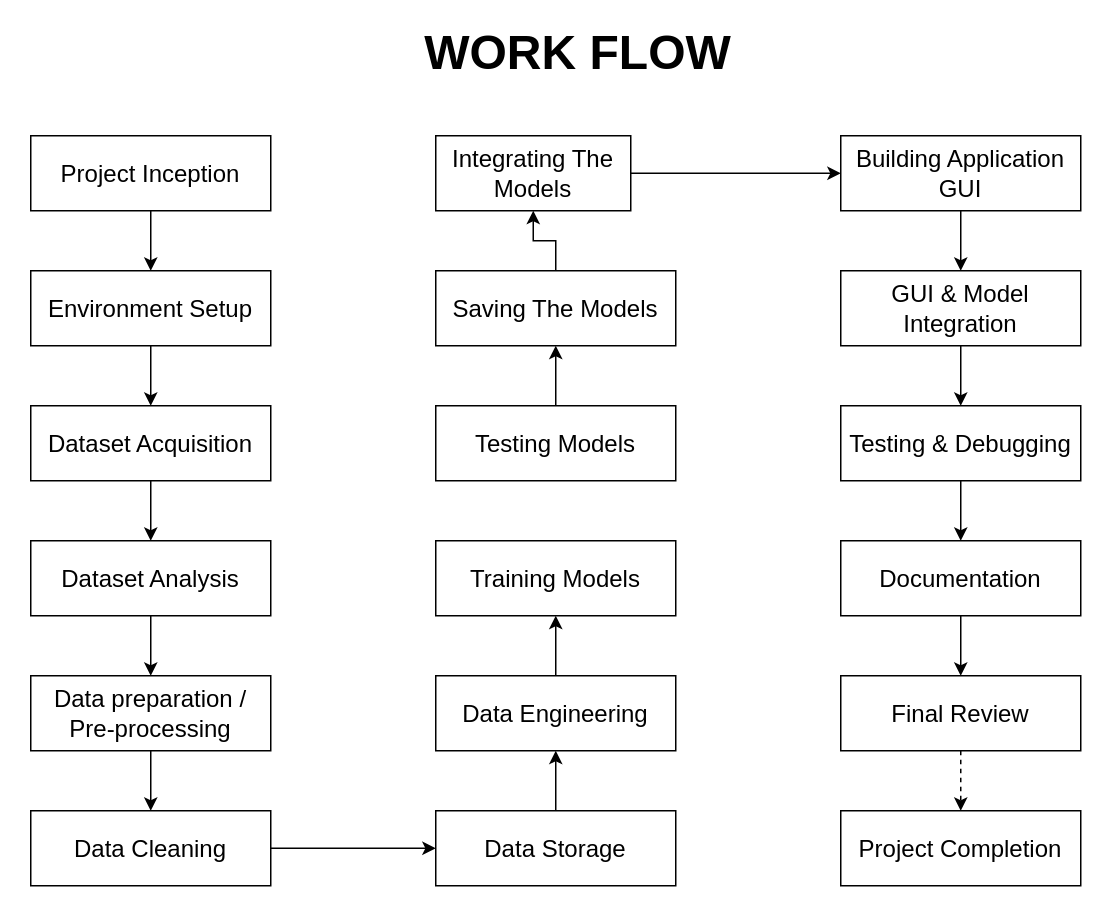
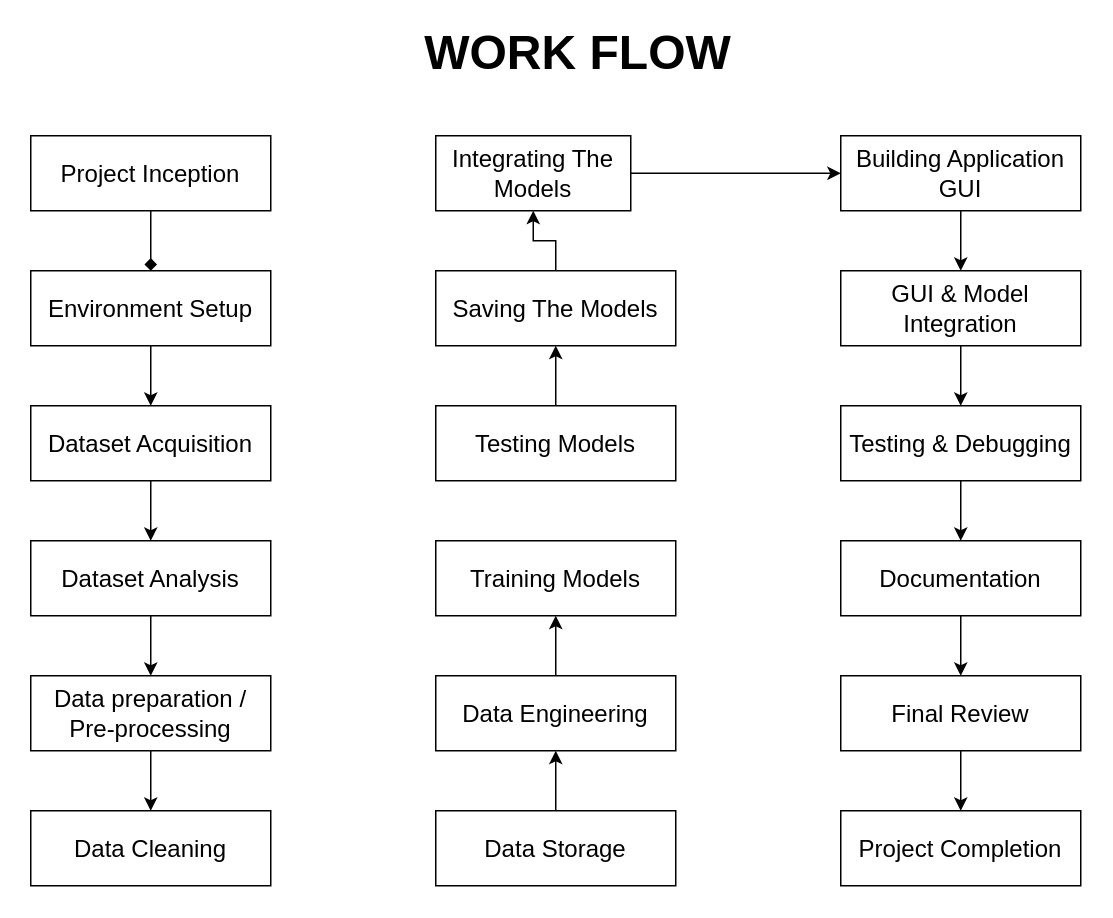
  <mxCell id="0" />
  <mxCell id="1" parent="0" />
- <mxCell id="2" value="" style="edgeStyle=orthogonalEdgeStyle;rounded=0;orthogonalLoop=1;jettySize=auto;html=1;" edge="1" parent="1" source="3" target="5"><mxGeometry relative="1" as="geometry" /></mxCell>
+ <mxCell id="2" value="" style="edgeStyle=orthogonalEdgeStyle;rounded=0;orthogonalLoop=1;jettySize=auto;html=1;endArrow=diamond;" edge="1" parent="1" source="3" target="5"><mxGeometry relative="1" as="geometry" /></mxCell>
  <mxCell id="3" value="&lt;font style=&quot;font-size: 16px;&quot;&gt;Project Inception&lt;/font&gt;" style="rounded=0;whiteSpace=wrap;html=1;" vertex="1" parent="1"><mxGeometry x="20" y="90" width="160" height="50" as="geometry" /></mxCell>
  <mxCell id="4" value="" style="edgeStyle=orthogonalEdgeStyle;rounded=0;orthogonalLoop=1;jettySize=auto;html=1;" edge="1" parent="1" source="5" target="9"><mxGeometry relative="1" as="geometry" /></mxCell>
  <mxCell id="5" value="&lt;font style=&quot;font-size: 16px;&quot;&gt;Environment Setup&lt;/font&gt;" style="rounded=0;whiteSpace=wrap;html=1;" vertex="1" parent="1"><mxGeometry x="20" y="180" width="160" height="50" as="geometry" /></mxCell>
  <mxCell id="6" value="" style="edgeStyle=orthogonalEdgeStyle;rounded=0;orthogonalLoop=1;jettySize=auto;html=1;" edge="1" parent="1" source="7" target="24"><mxGeometry relative="1" as="geometry" /></mxCell>
  <mxCell id="7" value="&lt;font style=&quot;font-size: 16px;&quot;&gt;Dataset Analysis&lt;/font&gt;" style="rounded=0;whiteSpace=wrap;html=1;" vertex="1" parent="1"><mxGeometry x="20" y="360" width="160" height="50" as="geometry" /></mxCell>
  <mxCell id="8" value="" style="edgeStyle=orthogonalEdgeStyle;rounded=0;orthogonalLoop=1;jettySize=auto;html=1;" edge="1" parent="1" source="9" target="7"><mxGeometry relative="1" as="geometry" /></mxCell>
  <mxCell id="9" value="&lt;font style=&quot;font-size: 16px;&quot;&gt;Dataset Acquisition&lt;/font&gt;" style="rounded=0;whiteSpace=wrap;html=1;" vertex="1" parent="1"><mxGeometry x="20" y="270" width="160" height="50" as="geometry" /></mxCell>
  <mxCell id="10" value="" style="edgeStyle=orthogonalEdgeStyle;rounded=0;orthogonalLoop=1;jettySize=auto;html=1;" edge="1" parent="1" source="11" target="33"><mxGeometry relative="1" as="geometry" /></mxCell>
  <mxCell id="11" value="&lt;font style=&quot;font-size: 16px;&quot;&gt;Data Engineering&lt;/font&gt;" style="rounded=0;whiteSpace=wrap;html=1;" vertex="1" parent="1"><mxGeometry x="290" y="450" width="160" height="50" as="geometry" /></mxCell>
  <mxCell id="12" value="" style="edgeStyle=orthogonalEdgeStyle;rounded=0;orthogonalLoop=1;jettySize=auto;html=1;" edge="1" parent="1" source="13" target="17"><mxGeometry relative="1" as="geometry" /></mxCell>
  <mxCell id="13" value="&lt;span style=&quot;font-size: 16px;&quot;&gt;Integrating The Models&lt;/span&gt;" style="rounded=0;whiteSpace=wrap;html=1;" vertex="1" parent="1"><mxGeometry x="290" y="90" width="130" height="50" as="geometry" /></mxCell>
  <mxCell id="14" value="" style="edgeStyle=orthogonalEdgeStyle;rounded=0;orthogonalLoop=1;jettySize=auto;html=1;" edge="1" parent="1" source="15" target="19"><mxGeometry relative="1" as="geometry" /></mxCell>
  <mxCell id="15" value="&lt;span style=&quot;font-size: 16px;&quot;&gt;Testing &amp;amp; Debugging&lt;/span&gt;" style="rounded=0;whiteSpace=wrap;html=1;" vertex="1" parent="1"><mxGeometry x="560" y="270" width="160" height="50" as="geometry" /></mxCell>
  <mxCell id="16" value="" style="edgeStyle=orthogonalEdgeStyle;rounded=0;orthogonalLoop=1;jettySize=auto;html=1;" edge="1" parent="1" source="17" target="35"><mxGeometry relative="1" as="geometry" /></mxCell>
  <mxCell id="17" value="&lt;span style=&quot;font-size: 16px;&quot;&gt;Building Application GUI&lt;/span&gt;" style="rounded=0;whiteSpace=wrap;html=1;" vertex="1" parent="1"><mxGeometry x="560" y="90" width="160" height="50" as="geometry" /></mxCell>
  <mxCell id="18" value="" style="edgeStyle=orthogonalEdgeStyle;rounded=0;orthogonalLoop=1;jettySize=auto;html=1;" edge="1" parent="1" source="19" target="26"><mxGeometry relative="1" as="geometry" /></mxCell>
  <mxCell id="19" value="&lt;span style=&quot;font-size: 16px;&quot;&gt;Documentation&lt;/span&gt;" style="rounded=0;whiteSpace=wrap;html=1;" vertex="1" parent="1"><mxGeometry x="560" y="360" width="160" height="50" as="geometry" /></mxCell>
- <mxCell id="20" value="" style="edgeStyle=orthogonalEdgeStyle;rounded=0;orthogonalLoop=1;jettySize=auto;html=1;" edge="1" parent="1" source="21" target="32"><mxGeometry relative="1" as="geometry" /></mxCell>
  <mxCell id="21" value="&lt;font style=&quot;font-size: 16px;&quot;&gt;Data Cleaning&lt;/font&gt;" style="rounded=0;whiteSpace=wrap;html=1;" vertex="1" parent="1"><mxGeometry x="20" y="540" width="160" height="50" as="geometry" /></mxCell>
  <mxCell id="22" value="&lt;font style=&quot;font-size: 16px;&quot;&gt;Project Completion&lt;/font&gt;" style="rounded=0;whiteSpace=wrap;html=1;" vertex="1" parent="1"><mxGeometry x="560" y="540" width="160" height="50" as="geometry" /></mxCell>
  <mxCell id="23" value="" style="edgeStyle=orthogonalEdgeStyle;rounded=0;orthogonalLoop=1;jettySize=auto;html=1;" edge="1" parent="1" source="24" target="21"><mxGeometry relative="1" as="geometry" /></mxCell>
  <mxCell id="24" value="&lt;font style=&quot;font-size: 16px;&quot;&gt;Data preparation /&lt;/font&gt;&lt;div&gt;&lt;span style=&quot;font-size: 16px;&quot;&gt;Pre-processing&lt;/span&gt;&lt;/div&gt;" style="rounded=0;whiteSpace=wrap;html=1;" vertex="1" parent="1"><mxGeometry x="20" y="450" width="160" height="50" as="geometry" /></mxCell>
- <mxCell id="25" value="" style="edgeStyle=orthogonalEdgeStyle;rounded=0;orthogonalLoop=1;jettySize=auto;html=1;dashed=1;" edge="1" parent="1" source="26" target="22"><mxGeometry relative="1" as="geometry" /></mxCell>
+ <mxCell id="25" value="" style="edgeStyle=orthogonalEdgeStyle;rounded=0;orthogonalLoop=1;jettySize=auto;html=1;" edge="1" parent="1" source="26" target="22"><mxGeometry relative="1" as="geometry" /></mxCell>
  <mxCell id="26" value="&lt;span style=&quot;font-size: 16px;&quot;&gt;Final Review&lt;/span&gt;" style="rounded=0;whiteSpace=wrap;html=1;" vertex="1" parent="1"><mxGeometry x="560" y="450" width="160" height="50" as="geometry" /></mxCell>
  <mxCell id="27" value="" style="edgeStyle=orthogonalEdgeStyle;rounded=0;orthogonalLoop=1;jettySize=auto;html=1;" edge="1" parent="1" source="28" target="13"><mxGeometry relative="1" as="geometry" /></mxCell>
  <mxCell id="28" value="&lt;font style=&quot;font-size: 16px;&quot;&gt;Saving The Models&lt;/font&gt;" style="rounded=0;whiteSpace=wrap;html=1;" vertex="1" parent="1"><mxGeometry x="290" y="180" width="160" height="50" as="geometry" /></mxCell>
  <mxCell id="29" value="" style="edgeStyle=orthogonalEdgeStyle;rounded=0;orthogonalLoop=1;jettySize=auto;html=1;" edge="1" parent="1" source="30" target="28"><mxGeometry relative="1" as="geometry" /></mxCell>
  <mxCell id="30" value="&lt;font style=&quot;font-size: 16px;&quot;&gt;Testing&amp;nbsp;&lt;/font&gt;&lt;span style=&quot;font-size: 16px;&quot;&gt;Models&lt;/span&gt;" style="rounded=0;whiteSpace=wrap;html=1;" vertex="1" parent="1"><mxGeometry x="290" y="270" width="160" height="50" as="geometry" /></mxCell>
  <mxCell id="31" value="" style="edgeStyle=orthogonalEdgeStyle;rounded=0;orthogonalLoop=1;jettySize=auto;html=1;" edge="1" parent="1" source="32" target="11"><mxGeometry relative="1" as="geometry" /></mxCell>
  <mxCell id="32" value="&lt;font style=&quot;font-size: 16px;&quot;&gt;Data Storage&lt;/font&gt;" style="rounded=0;whiteSpace=wrap;html=1;" vertex="1" parent="1"><mxGeometry x="290" y="540" width="160" height="50" as="geometry" /></mxCell>
  <mxCell id="33" value="&lt;font style=&quot;font-size: 16px;&quot;&gt;Training&amp;nbsp;&lt;/font&gt;&lt;span style=&quot;font-size: 16px;&quot;&gt;Models&lt;/span&gt;" style="rounded=0;whiteSpace=wrap;html=1;" vertex="1" parent="1"><mxGeometry x="290" y="360" width="160" height="50" as="geometry" /></mxCell>
  <mxCell id="34" value="" style="edgeStyle=orthogonalEdgeStyle;rounded=0;orthogonalLoop=1;jettySize=auto;html=1;" edge="1" parent="1" source="35" target="15"><mxGeometry relative="1" as="geometry" /></mxCell>
  <mxCell id="35" value="&lt;span style=&quot;font-size: 16px;&quot;&gt;GUI &amp;amp; Model Integration&lt;/span&gt;" style="rounded=0;whiteSpace=wrap;html=1;" vertex="1" parent="1"><mxGeometry x="560" y="180" width="160" height="50" as="geometry" /></mxCell>
  <mxCell id="36" value="&lt;span style=&quot;font-size: 32px;&quot;&gt;&lt;b&gt;WORK FLOW&lt;/b&gt;&lt;/span&gt;" style="text;html=1;align=center;verticalAlign=middle;whiteSpace=wrap;rounded=0;" vertex="1" parent="1"><mxGeometry x="280" y="20" width="210" height="30" as="geometry" /></mxCell>
